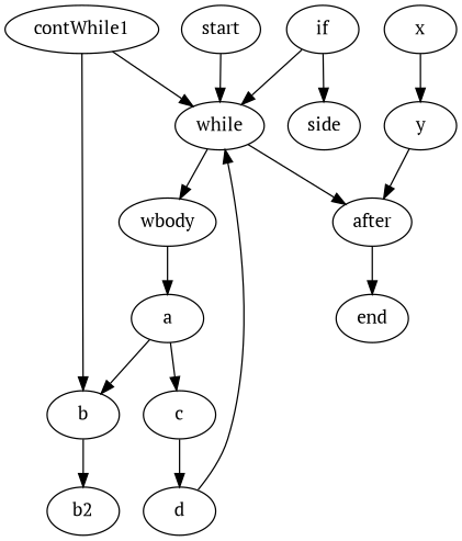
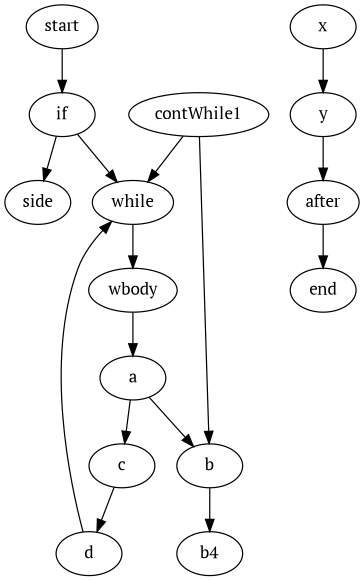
  digraph {
    fontname="PT Serif"
    node [fontname="PT Serif"]
    edge [fontname="PT Serif"]
    start
    if
    while
    side
    after
    wbody
    end
    a
    x
    y
    b
    c
-   b2
+   b2 [label=b4]
    d
    contWhile1
-   start -> while
+   start -> if
    if -> while
    if -> side
-   while -> after
    while -> wbody
    after -> end
    wbody -> a
    a -> b
    a -> c
    x -> y
    y -> after
    b -> b2
    c -> d
    d -> while
    contWhile1 -> while
    contWhile1 -> b
  }
